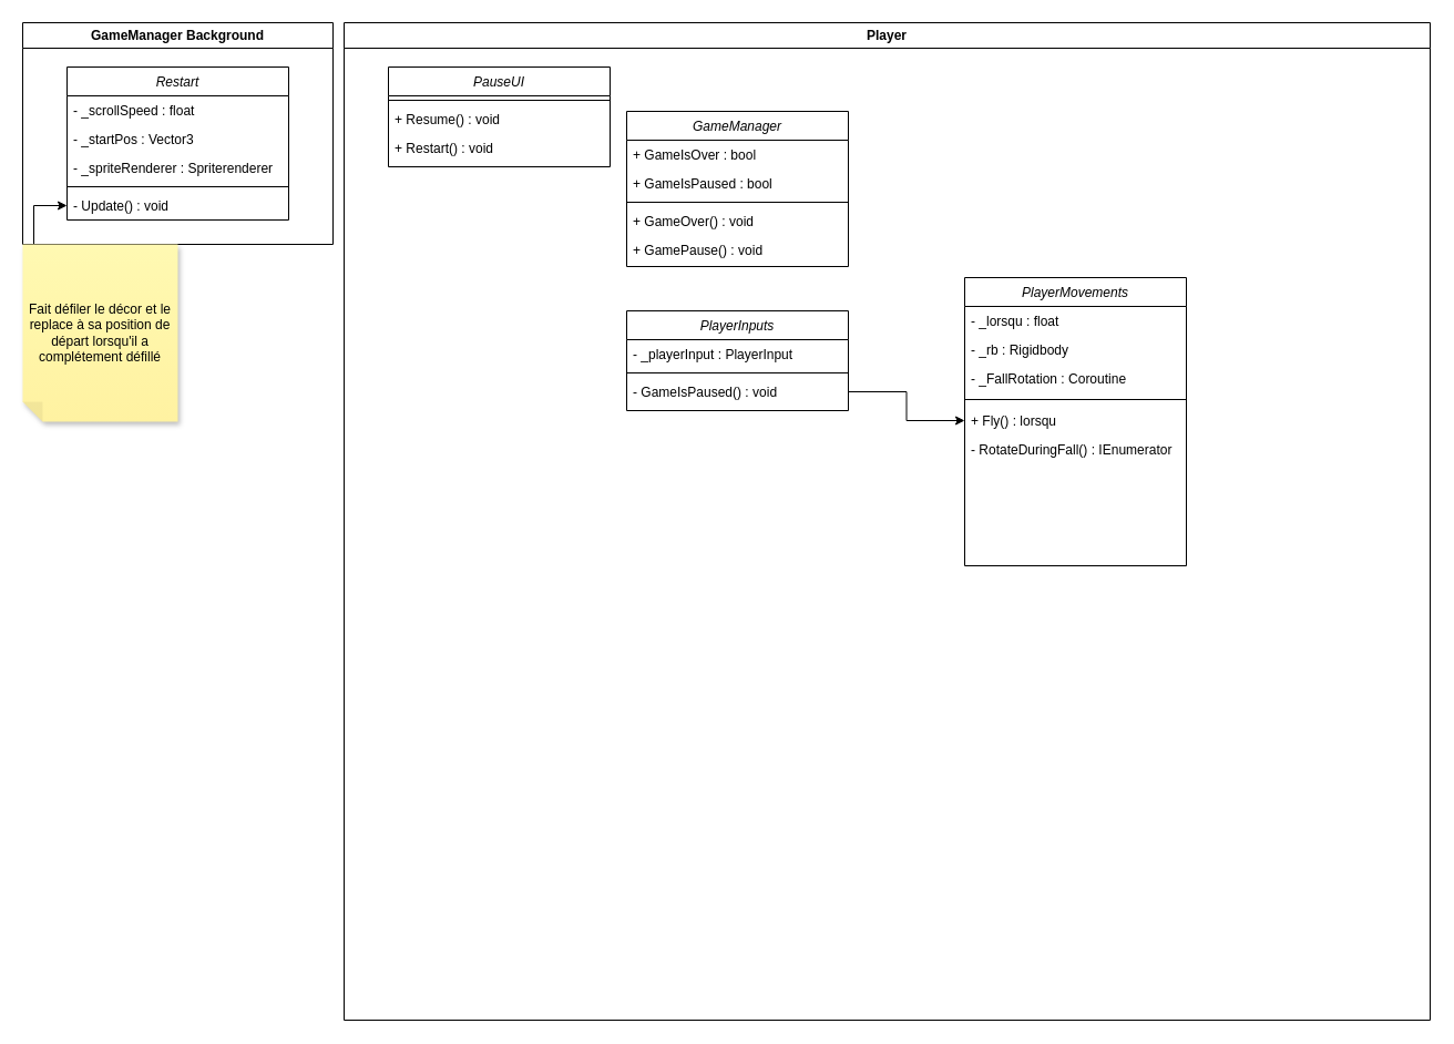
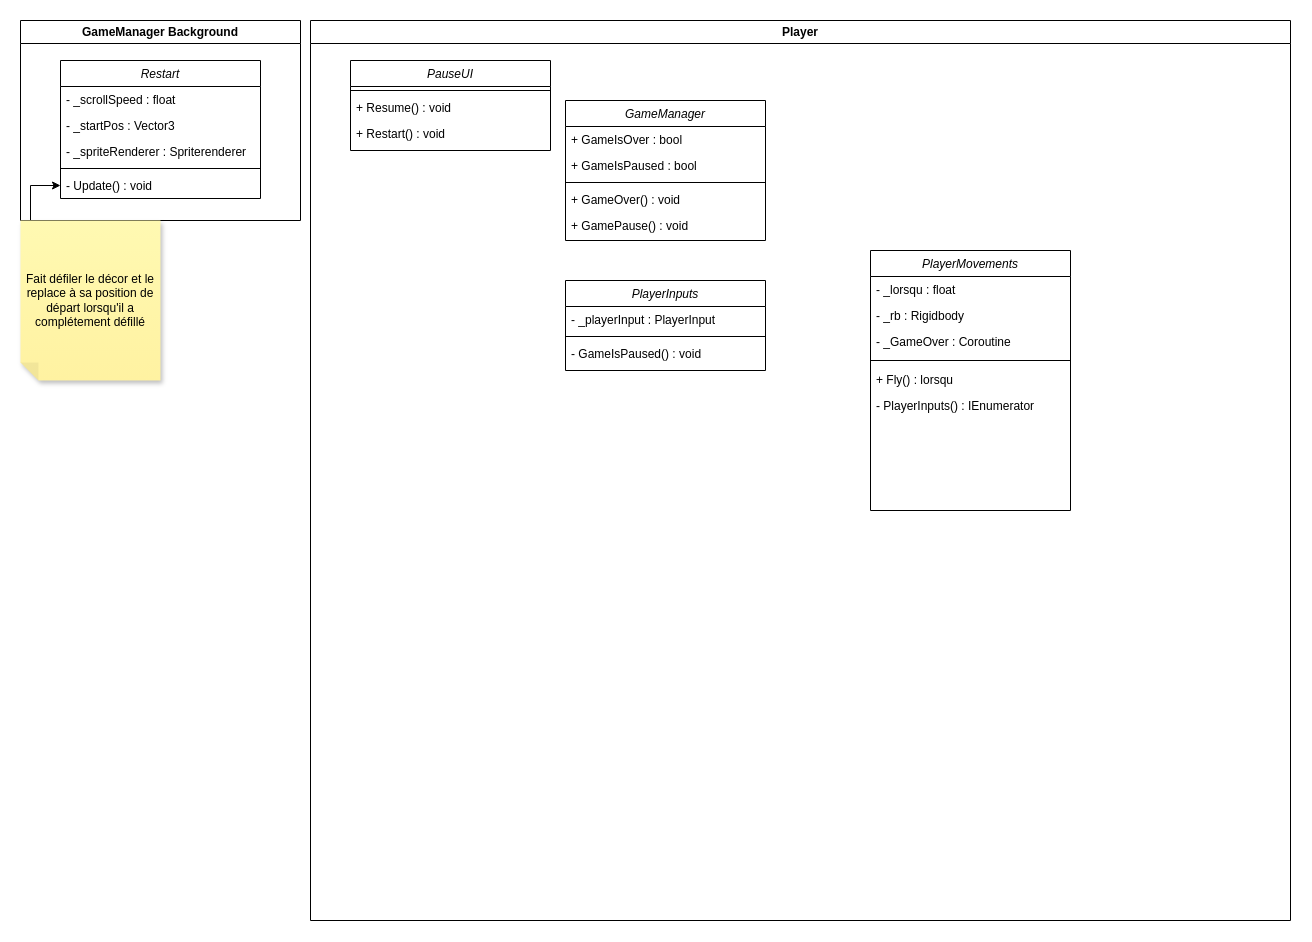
  <mxCell id="0" />
  <mxCell id="1" parent="0" />
  <mxCell id="2" value="GameManager Background" style="swimlane;whiteSpace=wrap;html=1;" vertex="1" parent="1"><mxGeometry width="280" height="200" as="geometry" x="20" y="20" /></mxCell>
  <mxCell id="3" value="Restart" style="swimlane;fontStyle=2;align=center;verticalAlign=top;childLayout=stackLayout;horizontal=1;startSize=26;horizontalStack=0;resizeParent=1;resizeLast=0;collapsible=1;marginBottom=0;rounded=0;shadow=0;strokeWidth=1;" parent="2" vertex="1"><mxGeometry x="40" y="40" width="200" height="138" as="geometry"><mxRectangle x="230" y="140" width="160" height="26" as="alternateBounds" /></mxGeometry></mxCell>
  <mxCell id="4" value="- _scrollSpeed : float" style="text;align=left;verticalAlign=top;spacingLeft=4;spacingRight=4;overflow=hidden;rotatable=0;points=[[0,0.5],[1,0.5]];portConstraint=eastwest;" parent="3" vertex="1"><mxGeometry y="26" width="200" height="26" as="geometry" /></mxCell>
  <mxCell id="5" value="- _startPos : Vector3" style="text;align=left;verticalAlign=top;spacingLeft=4;spacingRight=4;overflow=hidden;rotatable=0;points=[[0,0.5],[1,0.5]];portConstraint=eastwest;rounded=0;shadow=0;html=0;" parent="3" vertex="1"><mxGeometry y="52" width="200" height="26" as="geometry" /></mxCell>
  <mxCell id="6" value="- _spriteRenderer : Spriterenderer" style="text;align=left;verticalAlign=top;spacingLeft=4;spacingRight=4;overflow=hidden;rotatable=0;points=[[0,0.5],[1,0.5]];portConstraint=eastwest;rounded=0;shadow=0;html=0;" parent="3" vertex="1"><mxGeometry y="78" width="200" height="26" as="geometry" /></mxCell>
  <mxCell id="7" value="" style="line;html=1;strokeWidth=1;align=left;verticalAlign=middle;spacingTop=-1;spacingLeft=3;spacingRight=3;rotatable=0;labelPosition=right;points=[];portConstraint=eastwest;" parent="3" vertex="1"><mxGeometry y="104" width="200" height="8" as="geometry" /></mxCell>
  <mxCell id="8" value="- Update() : void" style="text;align=left;verticalAlign=top;spacingLeft=4;spacingRight=4;overflow=hidden;rotatable=0;points=[[0,0.5],[1,0.5]];portConstraint=eastwest;" parent="3" vertex="1"><mxGeometry y="112" width="200" height="26" as="geometry" /></mxCell>
  <mxCell id="9" style="edgeStyle=orthogonalEdgeStyle;rounded=0;orthogonalLoop=1;jettySize=auto;html=1;exitX=0;exitY=0;exitDx=130;exitDy=10;exitPerimeter=0;" edge="1" parent="1" source="10" target="8"><mxGeometry relative="1" as="geometry" /></mxCell>
  <mxCell id="10" value="Fait défiler le décor et le replace à sa position de départ lorsqu'il a complétement&amp;nbsp;défillé" style="shape=note;whiteSpace=wrap;html=1;backgroundOutline=1;fontColor=#000000;darkOpacity=0.05;fillColor=#FFF9B2;strokeColor=none;fillStyle=solid;direction=west;gradientDirection=north;gradientColor=#FFF2A1;shadow=1;size=18;pointerEvents=1;" vertex="1" parent="1"><mxGeometry y="220" width="140" height="160" as="geometry" x="20" /></mxCell>
  <mxCell id="11" value="Player" style="swimlane;whiteSpace=wrap;html=1;" vertex="1" parent="1"><mxGeometry x="310" width="980" height="900" as="geometry" y="20" /></mxCell>
  <mxCell id="12" value="PlayerMovements" style="swimlane;fontStyle=2;align=center;verticalAlign=top;childLayout=stackLayout;horizontal=1;startSize=26;horizontalStack=0;resizeParent=1;resizeLast=0;collapsible=1;marginBottom=0;rounded=0;shadow=0;strokeWidth=1;" vertex="1" parent="11"><mxGeometry x="560" y="230" width="200" height="260" as="geometry"><mxRectangle x="40" y="69" width="160" height="26" as="alternateBounds" /></mxGeometry></mxCell>
  <mxCell id="13" value="- _lorsqu : float" style="text;align=left;verticalAlign=top;spacingLeft=4;spacingRight=4;overflow=hidden;rotatable=0;points=[[0,0.5],[1,0.5]];portConstraint=eastwest;" vertex="1" parent="12"><mxGeometry y="26" width="200" height="26" as="geometry" /></mxCell>
  <mxCell id="14" value="- _rb : Rigidbody" style="text;align=left;verticalAlign=top;spacingLeft=4;spacingRight=4;overflow=hidden;rotatable=0;points=[[0,0.5],[1,0.5]];portConstraint=eastwest;rounded=0;shadow=0;html=0;" vertex="1" parent="12"><mxGeometry y="52" width="200" height="26" as="geometry" /></mxCell>
- <mxCell id="15" value="- _FallRotation : Coroutine" style="text;align=left;verticalAlign=top;spacingLeft=4;spacingRight=4;overflow=hidden;rotatable=0;points=[[0,0.5],[1,0.5]];portConstraint=eastwest;" vertex="1" parent="12"><mxGeometry y="78" width="200" height="26" as="geometry" /></mxCell>
+ <mxCell id="15" value="- _GameOver : Coroutine" style="text;align=left;verticalAlign=top;spacingLeft=4;spacingRight=4;overflow=hidden;rotatable=0;points=[[0,0.5],[1,0.5]];portConstraint=eastwest;" vertex="1" parent="12"><mxGeometry y="78" width="200" height="26" as="geometry" /></mxCell>
  <mxCell id="16" value="" style="line;html=1;strokeWidth=1;align=left;verticalAlign=middle;spacingTop=-1;spacingLeft=3;spacingRight=3;rotatable=0;labelPosition=right;points=[];portConstraint=eastwest;" vertex="1" parent="12"><mxGeometry y="104" width="200" height="12" as="geometry" /></mxCell>
  <mxCell id="17" value="+ Fly() : lorsqu" style="text;align=left;verticalAlign=top;spacingLeft=4;spacingRight=4;overflow=hidden;rotatable=0;points=[[0,0.5],[1,0.5]];portConstraint=eastwest;" vertex="1" parent="12"><mxGeometry y="116" width="200" height="26" as="geometry" /></mxCell>
- <mxCell id="18" value="- RotateDuringFall() : IEnumerator" style="text;align=left;verticalAlign=top;spacingLeft=4;spacingRight=4;overflow=hidden;rotatable=0;points=[[0,0.5],[1,0.5]];portConstraint=eastwest;" vertex="1" parent="12"><mxGeometry y="142" width="200" height="26" as="geometry" /></mxCell>
+ <mxCell id="18" value="- PlayerInputs() : IEnumerator" style="text;align=left;verticalAlign=top;spacingLeft=4;spacingRight=4;overflow=hidden;rotatable=0;points=[[0,0.5],[1,0.5]];portConstraint=eastwest;" vertex="1" parent="12"><mxGeometry y="142" width="200" height="26" as="geometry" /></mxCell>
  <mxCell id="19" value="PlayerInputs" style="swimlane;fontStyle=2;align=center;verticalAlign=top;childLayout=stackLayout;horizontal=1;startSize=26;horizontalStack=0;resizeParent=1;resizeLast=0;collapsible=1;marginBottom=0;rounded=0;shadow=0;strokeWidth=1;" vertex="1" parent="11"><mxGeometry x="255" y="260" width="200" height="90" as="geometry"><mxRectangle x="40" y="69" width="160" height="26" as="alternateBounds" /></mxGeometry></mxCell>
  <mxCell id="20" value="- _playerInput : PlayerInput" style="text;align=left;verticalAlign=top;spacingLeft=4;spacingRight=4;overflow=hidden;rotatable=0;points=[[0,0.5],[1,0.5]];portConstraint=eastwest;" vertex="1" parent="19"><mxGeometry y="26" width="200" height="26" as="geometry" /></mxCell>
  <mxCell id="21" value="" style="line;html=1;strokeWidth=1;align=left;verticalAlign=middle;spacingTop=-1;spacingLeft=3;spacingRight=3;rotatable=0;labelPosition=right;points=[];portConstraint=eastwest;" vertex="1" parent="19"><mxGeometry y="52" width="200" height="8" as="geometry" /></mxCell>
  <mxCell id="22" value="- GameIsPaused() : void" style="text;align=left;verticalAlign=top;spacingLeft=4;spacingRight=4;overflow=hidden;rotatable=0;points=[[0,0.5],[1,0.5]];portConstraint=eastwest;" vertex="1" parent="19"><mxGeometry y="60" width="200" height="26" as="geometry" /></mxCell>
  <mxCell id="23" value="GameManager" style="swimlane;fontStyle=2;align=center;verticalAlign=top;childLayout=stackLayout;horizontal=1;startSize=26;horizontalStack=0;resizeParent=1;resizeLast=0;collapsible=1;marginBottom=0;rounded=0;shadow=0;strokeWidth=1;" vertex="1" parent="11"><mxGeometry x="255" y="80" width="200" height="140" as="geometry"><mxRectangle x="40" y="69" width="160" height="26" as="alternateBounds" /></mxGeometry></mxCell>
  <mxCell id="24" value="+ GameIsOver : bool" style="text;align=left;verticalAlign=top;spacingLeft=4;spacingRight=4;overflow=hidden;rotatable=0;points=[[0,0.5],[1,0.5]];portConstraint=eastwest;" vertex="1" parent="23"><mxGeometry y="26" width="200" height="26" as="geometry" /></mxCell>
  <mxCell id="25" value="+ GameIsPaused : bool" style="text;align=left;verticalAlign=top;spacingLeft=4;spacingRight=4;overflow=hidden;rotatable=0;points=[[0,0.5],[1,0.5]];portConstraint=eastwest;" vertex="1" parent="23"><mxGeometry y="52" width="200" height="26" as="geometry" /></mxCell>
  <mxCell id="26" value="" style="line;html=1;strokeWidth=1;align=left;verticalAlign=middle;spacingTop=-1;spacingLeft=3;spacingRight=3;rotatable=0;labelPosition=right;points=[];portConstraint=eastwest;" vertex="1" parent="23"><mxGeometry y="78" width="200" height="8" as="geometry" /></mxCell>
  <mxCell id="27" value="+ GameOver() : void" style="text;align=left;verticalAlign=top;spacingLeft=4;spacingRight=4;overflow=hidden;rotatable=0;points=[[0,0.5],[1,0.5]];portConstraint=eastwest;" vertex="1" parent="23"><mxGeometry y="86" width="200" height="26" as="geometry" /></mxCell>
  <mxCell id="28" value="+ GamePause() : void" style="text;align=left;verticalAlign=top;spacingLeft=4;spacingRight=4;overflow=hidden;rotatable=0;points=[[0,0.5],[1,0.5]];portConstraint=eastwest;" vertex="1" parent="23"><mxGeometry y="112" width="200" height="26" as="geometry" /></mxCell>
  <mxCell id="29" value="PauseUI" style="swimlane;fontStyle=2;align=center;verticalAlign=top;childLayout=stackLayout;horizontal=1;startSize=26;horizontalStack=0;resizeParent=1;resizeLast=0;collapsible=1;marginBottom=0;rounded=0;shadow=0;strokeWidth=1;" vertex="1" parent="11"><mxGeometry x="40" y="40" width="200" height="90" as="geometry"><mxRectangle x="40" y="69" width="160" height="26" as="alternateBounds" /></mxGeometry></mxCell>
  <mxCell id="30" value="" style="line;html=1;strokeWidth=1;align=left;verticalAlign=middle;spacingTop=-1;spacingLeft=3;spacingRight=3;rotatable=0;labelPosition=right;points=[];portConstraint=eastwest;" vertex="1" parent="29"><mxGeometry y="26" width="200" height="8" as="geometry" /></mxCell>
  <mxCell id="31" value="+ Resume() : void" style="text;align=left;verticalAlign=top;spacingLeft=4;spacingRight=4;overflow=hidden;rotatable=0;points=[[0,0.5],[1,0.5]];portConstraint=eastwest;" vertex="1" parent="29"><mxGeometry y="34" width="200" height="26" as="geometry" /></mxCell>
  <mxCell id="32" value="+ Restart() : void" style="text;align=left;verticalAlign=top;spacingLeft=4;spacingRight=4;overflow=hidden;rotatable=0;points=[[0,0.5],[1,0.5]];portConstraint=eastwest;" vertex="1" parent="29"><mxGeometry y="60" width="200" height="26" as="geometry" /></mxCell>
- <mxCell id="33" style="edgeStyle=orthogonalEdgeStyle;rounded=0;orthogonalLoop=1;jettySize=auto;html=1;exitX=1;exitY=0.5;exitDx=0;exitDy=0;entryX=0;entryY=0.5;entryDx=0;entryDy=0;" edge="1" parent="11" source="22" target="17"><mxGeometry relative="1" as="geometry" /></mxCell>
